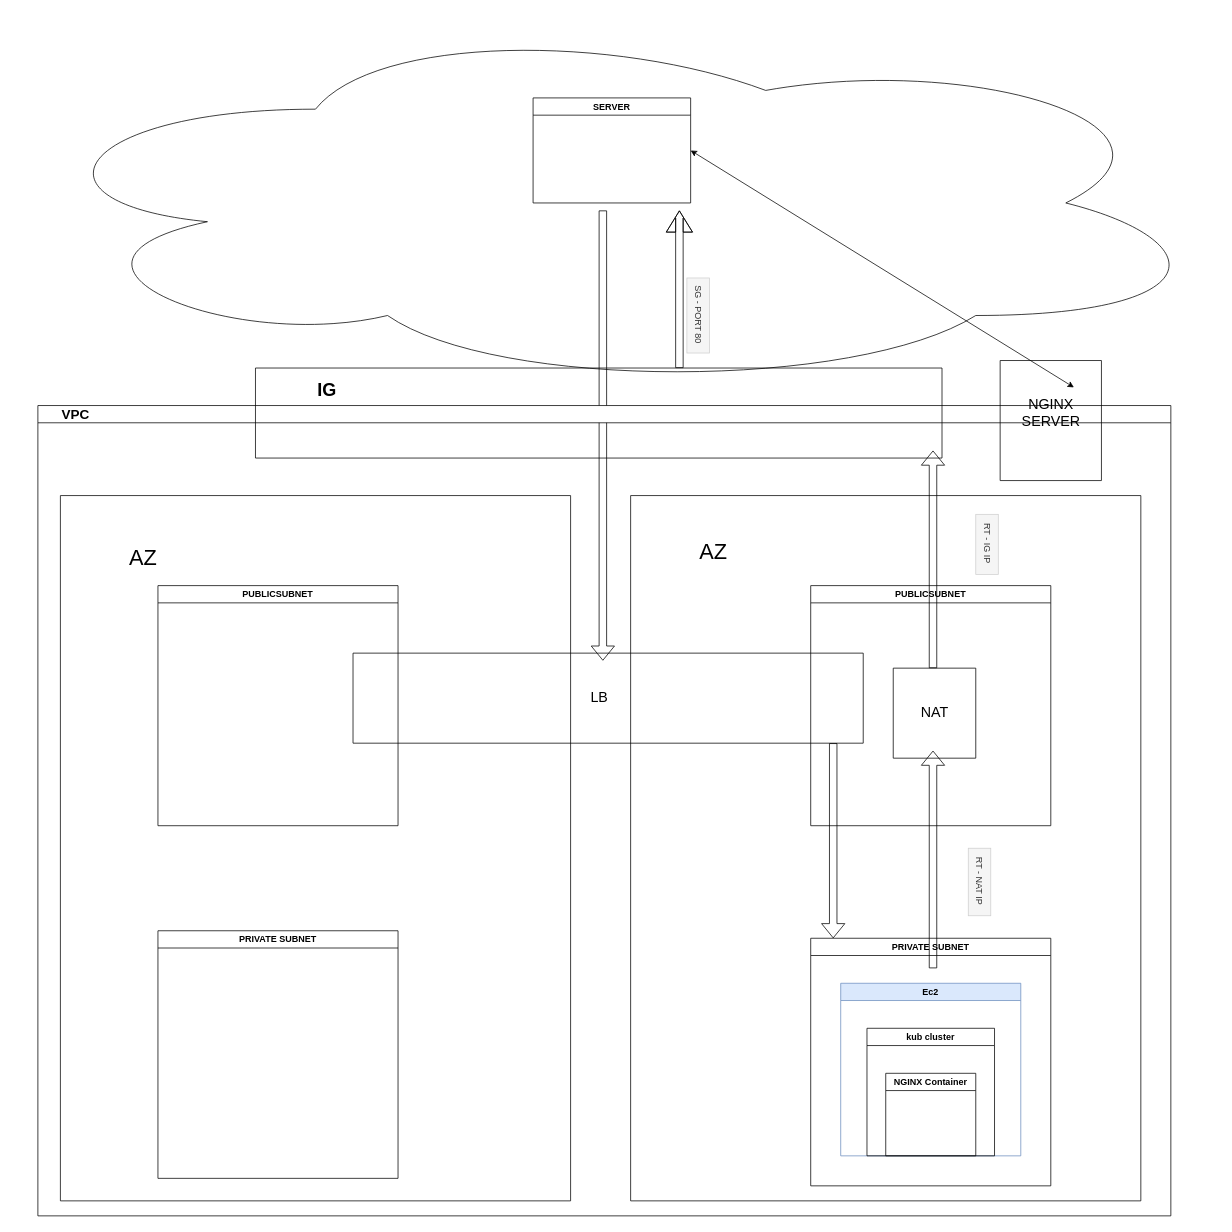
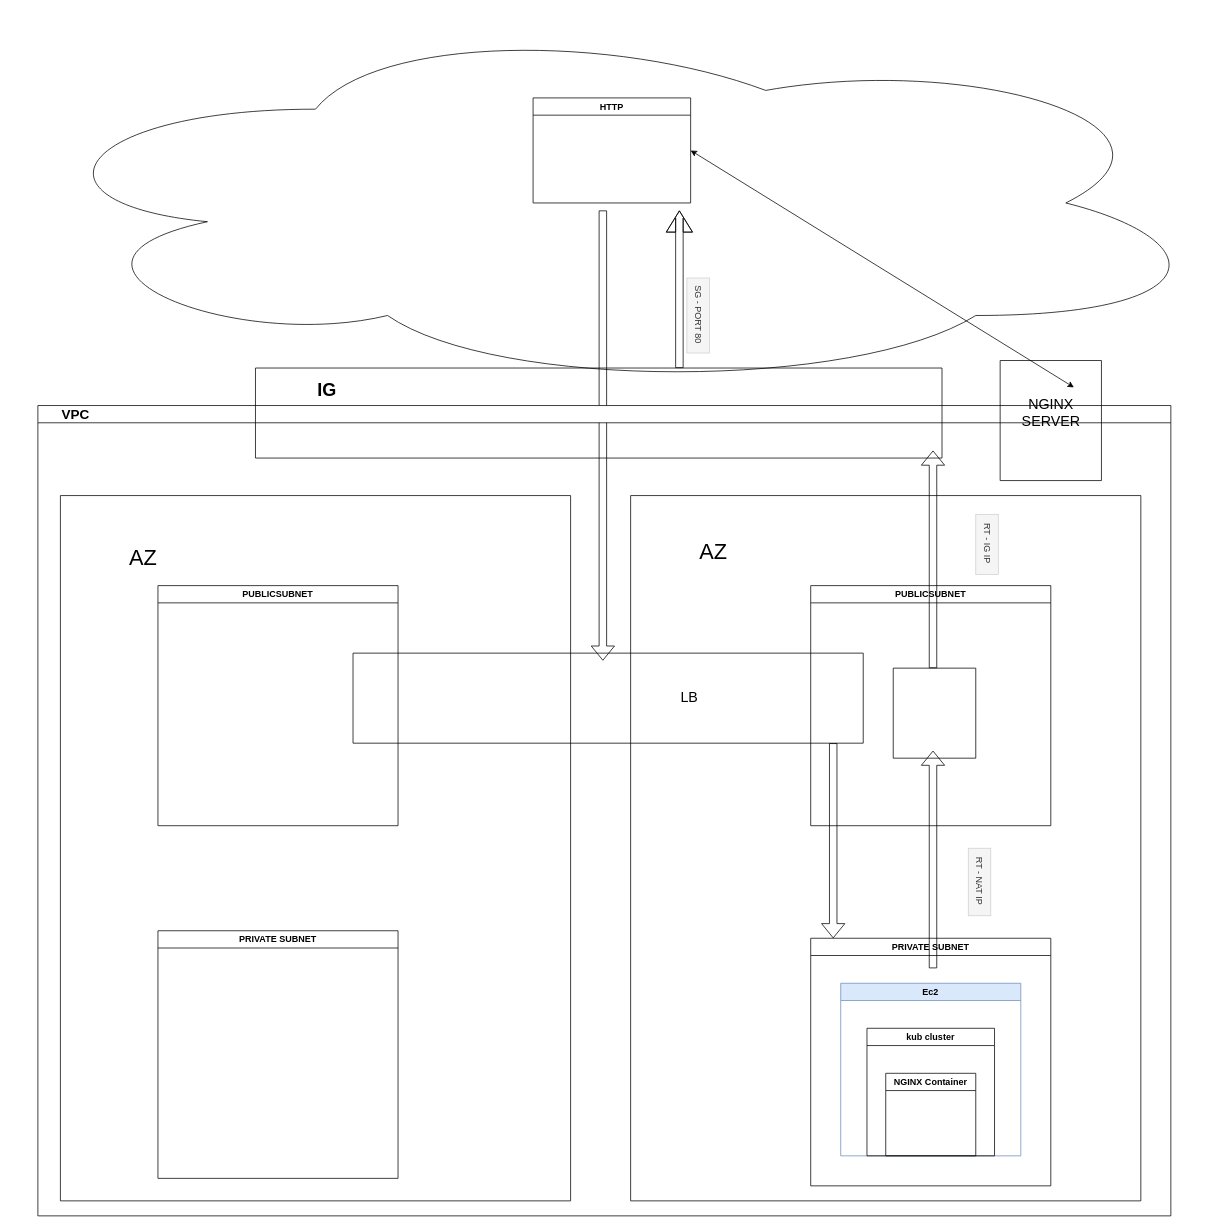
  <mxCell id="0" />
  <mxCell id="1" parent="0" />
  <mxCell id="2" value="" style="ellipse;shape=cloud;whiteSpace=wrap;html=1;" vertex="1" parent="1"><mxGeometry x="20" y="20" width="1600" height="500" as="geometry" /></mxCell>
  <mxCell id="3" value="Ec2" style="swimlane;whiteSpace=wrap;html=1;fillColor=#dae8fc;strokeColor=#6c8ebf;" vertex="1" parent="1"><mxGeometry x="1120" y="1310" width="240" height="230" as="geometry" /></mxCell>
  <mxCell id="4" value="kub cluster" style="swimlane;whiteSpace=wrap;html=1;" vertex="1" parent="3"><mxGeometry x="35" y="60" width="170" height="170" as="geometry" /></mxCell>
  <mxCell id="5" value="NGINX Container" style="swimlane;whiteSpace=wrap;html=1;startSize=23;" vertex="1" parent="4"><mxGeometry x="25" y="60" width="120" height="110" as="geometry" /></mxCell>
  <mxCell id="6" value="RT - NAT IP&amp;nbsp;" style="text;html=1;align=center;verticalAlign=middle;resizable=0;points=[];autosize=1;fillColor=#f5f5f5;fontColor=#333333;strokeColor=#CFCFCF;rotation=90;" vertex="1" parent="1"><mxGeometry x="1260" y="1160" width="90" height="30" as="geometry" /></mxCell>
  <mxCell id="7" value="" style="shape=flexArrow;endArrow=classic;html=1;rounded=0;entryX=0;entryY=0;entryDx=0;entryDy=0;" edge="1" parent="1"><mxGeometry width="50" height="50" relative="1" as="geometry"><mxPoint x="803" y="280" as="sourcePoint" /><mxPoint x="803" y="880" as="targetPoint" /></mxGeometry></mxCell>
  <mxCell id="8" value="PRIVATE SUBNET" style="swimlane;whiteSpace=wrap;html=1;" vertex="1" parent="1"><mxGeometry x="1080" y="1250" width="320" height="330" as="geometry" /></mxCell>
  <mxCell id="9" value="PUBLICSUBNET" style="swimlane;whiteSpace=wrap;html=1;" vertex="1" parent="1"><mxGeometry x="1080" y="780" width="320" height="320" as="geometry" /></mxCell>
  <mxCell id="10" value="RT - IG IP&amp;nbsp;" style="text;html=1;align=center;verticalAlign=middle;resizable=0;points=[];autosize=1;fillColor=#f5f5f5;fontColor=#333333;strokeColor=#CFCFCF;rotation=90;" vertex="1" parent="1"><mxGeometry x="1275" y="710" width="80" height="30" as="geometry" /></mxCell>
  <mxCell id="11" value="&lt;font style=&quot;font-size: 18px;&quot;&gt;&amp;nbsp; &amp;nbsp; &amp;nbsp; VPC&lt;/font&gt;" style="swimlane;whiteSpace=wrap;html=1;startSize=23;align=left;" vertex="1" parent="1"><mxGeometry x="50" y="540" width="1510" height="1080" as="geometry" /></mxCell>
  <mxCell id="12" value="" style="swimlane;startSize=0;" vertex="1" parent="11"><mxGeometry x="290" y="-50" width="915" height="120" as="geometry" /></mxCell>
  <mxCell id="13" value="&lt;font style=&quot;font-size: 24px;&quot;&gt;&lt;b&gt;IG&lt;/b&gt;&lt;/font&gt;" style="text;html=1;align=center;verticalAlign=middle;resizable=0;points=[];autosize=1;strokeColor=none;fillColor=none;" vertex="1" parent="12"><mxGeometry x="70" y="10" width="50" height="40" as="geometry" /></mxCell>
  <mxCell id="14" value="" style="swimlane;startSize=0;" vertex="1" parent="11"><mxGeometry x="30" y="120" width="680" height="940" as="geometry" /></mxCell>
  <mxCell id="15" value="PUBLICSUBNET" style="swimlane;whiteSpace=wrap;html=1;" vertex="1" parent="14"><mxGeometry x="130" y="120" width="320" height="320" as="geometry" /></mxCell>
  <mxCell id="16" value="PRIVATE SUBNET" style="swimlane;whiteSpace=wrap;html=1;" vertex="1" parent="14"><mxGeometry x="130" y="580" width="320" height="330" as="geometry" /></mxCell>
  <mxCell id="17" value="" style="swimlane;startSize=0;" vertex="1" parent="11"><mxGeometry x="790" y="120" width="680" height="940" as="geometry" /></mxCell>
  <mxCell id="18" value="&lt;font style=&quot;font-size: 29px;&quot;&gt;AZ&lt;/font&gt;" style="text;html=1;align=center;verticalAlign=middle;resizable=0;points=[];autosize=1;strokeColor=none;fillColor=none;" vertex="1" parent="17"><mxGeometry x="80" y="50" width="60" height="50" as="geometry" /></mxCell>
  <mxCell id="19" value="" style="swimlane;startSize=0;" vertex="1" parent="17"><mxGeometry x="-370" y="210" width="680" height="120" as="geometry" /></mxCell>
- <mxCell id="20" value="&lt;font style=&quot;font-size: 19px;&quot;&gt;LB&lt;/font&gt;" style="text;html=1;align=center;verticalAlign=middle;resizable=0;points=[];autosize=1;strokeColor=none;fillColor=none;" vertex="1" parent="19"><mxGeometry x="302.5" y="40" width="50" height="40" as="geometry" /></mxCell>
+ <mxCell id="20" value="&lt;font style=&quot;font-size: 19px;&quot;&gt;LB&lt;/font&gt;" style="text;html=1;align=center;verticalAlign=middle;resizable=0;points=[];autosize=1;strokeColor=none;fillColor=none;" vertex="1" parent="19"><mxGeometry x="422.5" y="40" width="50" height="40" as="geometry" /></mxCell>
  <mxCell id="21" value="" style="swimlane;startSize=0;" vertex="1" parent="17"><mxGeometry x="350" y="230" width="110" height="120" as="geometry" /></mxCell>
- <mxCell id="22" value="&lt;font style=&quot;font-size: 19px;&quot;&gt;NAT&lt;/font&gt;" style="text;html=1;align=center;verticalAlign=middle;resizable=0;points=[];autosize=1;strokeColor=none;fillColor=none;" vertex="1" parent="21"><mxGeometry x="25" y="40" width="60" height="40" as="geometry" /></mxCell>
  <mxCell id="23" value="" style="shape=flexArrow;endArrow=classic;html=1;rounded=0;" edge="1" parent="17"><mxGeometry width="50" height="50" relative="1" as="geometry"><mxPoint x="403" y="630" as="sourcePoint" /><mxPoint x="403" y="340" as="targetPoint" /></mxGeometry></mxCell>
  <mxCell id="24" value="" style="shape=flexArrow;endArrow=classic;html=1;rounded=0;" edge="1" parent="17"><mxGeometry width="50" height="50" relative="1" as="geometry"><mxPoint x="403" y="230" as="sourcePoint" /><mxPoint x="403" y="-60" as="targetPoint" /></mxGeometry></mxCell>
  <mxCell id="25" value="" style="shape=flexArrow;endArrow=classic;html=1;rounded=0;entryX=0;entryY=0;entryDx=0;entryDy=0;" edge="1" parent="17"><mxGeometry width="50" height="50" relative="1" as="geometry"><mxPoint x="270" y="330" as="sourcePoint" /><mxPoint x="270" y="590" as="targetPoint" /></mxGeometry></mxCell>
  <mxCell id="26" value="&lt;font style=&quot;font-size: 19px;&quot;&gt;NGINX &lt;br&gt;SERVER&lt;/font&gt;" style="text;html=1;align=center;verticalAlign=middle;resizable=0;points=[];autosize=1;strokeColor=none;fillColor=none;" vertex="1" parent="11"><mxGeometry x="1300" y="-20" width="100" height="60" as="geometry" /></mxCell>
  <mxCell id="27" value="" style="shape=flexArrow;endArrow=classic;html=1;rounded=0;endWidth=24;endSize=9.12;" edge="1" parent="1"><mxGeometry width="50" height="50" relative="1" as="geometry"><mxPoint x="905" y="490" as="sourcePoint" /><mxPoint x="905" y="280" as="targetPoint" /><Array as="points"><mxPoint x="905" y="290" /></Array></mxGeometry></mxCell>
- <mxCell id="28" value="SERVER" style="swimlane;whiteSpace=wrap;html=1;startSize=23;" vertex="1" parent="1"><mxGeometry x="710" y="130" width="210" height="140" as="geometry" /></mxCell>
+ <mxCell id="28" value="HTTP" style="swimlane;whiteSpace=wrap;html=1;startSize=23;" vertex="1" parent="1"><mxGeometry x="710" y="130" width="210" height="140" as="geometry" /></mxCell>
  <mxCell id="29" value="SG - PORT 80&amp;nbsp;" style="text;html=1;align=center;verticalAlign=middle;resizable=0;points=[];autosize=1;fillColor=#f5f5f5;fontColor=#333333;strokeColor=#CFCFCF;rotation=90;" vertex="1" parent="1"><mxGeometry x="880" y="405" width="100" height="30" as="geometry" /></mxCell>
  <mxCell id="30" value="" style="endArrow=classic;startArrow=classic;html=1;rounded=0;exitX=0.808;exitY=-0.07;exitDx=0;exitDy=0;exitPerimeter=0;entryX=1;entryY=0.5;entryDx=0;entryDy=0;" edge="1" parent="1" source="26" target="28"><mxGeometry width="50" height="50" relative="1" as="geometry"><mxPoint x="614.31" y="110" as="sourcePoint" /><mxPoint x="1149.995" y="276.777" as="targetPoint" /></mxGeometry></mxCell>
  <mxCell id="31" value="&lt;font style=&quot;font-size: 29px;&quot;&gt;AZ&lt;/font&gt;" style="text;html=1;align=center;verticalAlign=middle;resizable=0;points=[];autosize=1;strokeColor=none;fillColor=none;" vertex="1" parent="1"><mxGeometry x="160" y="718" width="60" height="50" as="geometry" /></mxCell>
  <mxCell id="32" value="" style="swimlane;startSize=0;" vertex="1" parent="1"><mxGeometry x="1332.5" y="480" width="135" height="160" as="geometry" /></mxCell>
